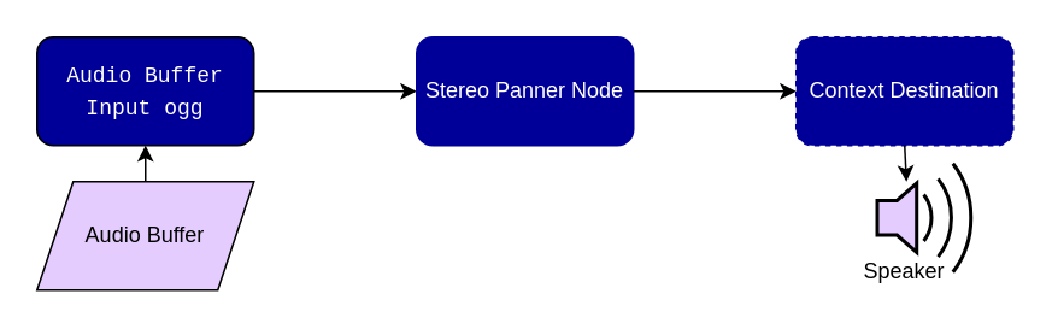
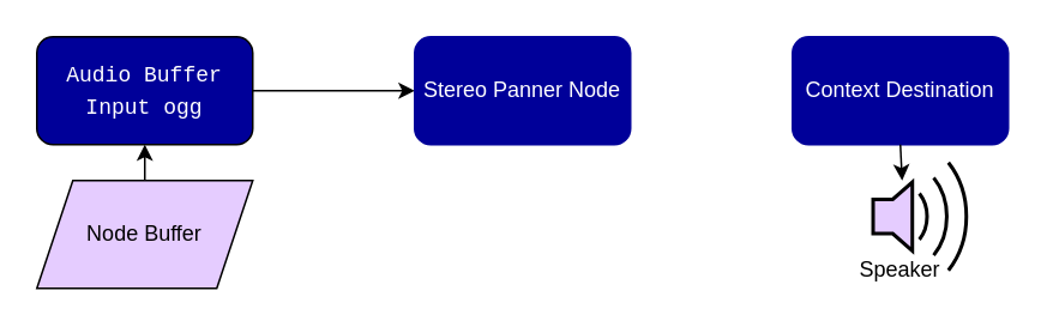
  <mxCell id="0" />
  <mxCell id="1" parent="0" />
  <mxCell id="2" value="&lt;div style=&quot;font-family: Menlo, Monaco, &amp;quot;Courier New&amp;quot;, monospace; line-height: 18px; white-space: pre;&quot;&gt;&lt;font style=&quot;background-color: rgb(0, 0, 153);&quot; color=&quot;#ffffff&quot;&gt;Audio Buffer&lt;/font&gt;&lt;/div&gt;&lt;div style=&quot;font-family: Menlo, Monaco, &amp;quot;Courier New&amp;quot;, monospace; line-height: 18px; white-space: pre;&quot;&gt;&lt;font style=&quot;background-color: rgb(0, 0, 153);&quot; color=&quot;#ffffff&quot;&gt;Input ogg&lt;/font&gt;&lt;/div&gt;" style="rounded=1;whiteSpace=wrap;html=1;fillColor=#000099;" parent="1" vertex="1"><mxGeometry x="20" y="20" width="120" height="60" as="geometry" /></mxCell>
- <mxCell id="3" value="&lt;span style=&quot;background-color: rgb(0, 0, 153);&quot;&gt;&lt;font color=&quot;#ffffff&quot;&gt;Context Destination&lt;/font&gt;&lt;/span&gt;" style="rounded=1;whiteSpace=wrap;html=1;fillColor=#000099;strokeColor=#000099;dashed=1;" parent="1" vertex="1"><mxGeometry x="440" y="20" width="120" height="60" as="geometry" /></mxCell>
+ <mxCell id="3" value="&lt;span style=&quot;background-color: rgb(0, 0, 153);&quot;&gt;&lt;font color=&quot;#ffffff&quot;&gt;Context Destination&lt;/font&gt;&lt;/span&gt;" style="rounded=1;whiteSpace=wrap;html=1;fillColor=#000099;strokeColor=#000099;" parent="1" vertex="1"><mxGeometry x="440" y="20" width="120" height="60" as="geometry" /></mxCell>
  <mxCell id="4" value="" style="endArrow=classic;html=1;rounded=0;exitX=1;exitY=0.5;exitDx=0;exitDy=0;" parent="1" source="2" edge="1"><mxGeometry width="50" height="50" relative="1" as="geometry"><mxPoint x="400" y="250" as="sourcePoint" /><mxPoint x="230" y="50" as="targetPoint" /></mxGeometry></mxCell>
  <mxCell id="5" value="" style="endArrow=classic;html=1;rounded=0;entryX=0.5;entryY=1;entryDx=0;entryDy=0;" parent="1" target="2" edge="1"><mxGeometry width="50" height="50" relative="1" as="geometry"><mxPoint x="80" y="100" as="sourcePoint" /><mxPoint x="670" y="190" as="targetPoint" /></mxGeometry></mxCell>
  <mxCell id="6" value="" style="html=1;verticalLabelPosition=bottom;align=center;labelBackgroundColor=#ffffff;verticalAlign=top;strokeWidth=2;strokeColor=#000000;shadow=0;dashed=0;shape=mxgraph.ios7.icons.volume_2;pointerEvents=1;fillColor=#E5CCFF;" parent="1" vertex="1"><mxGeometry x="484.85" y="90" width="55.15" height="60" as="geometry" /></mxCell>
  <mxCell id="7" value="" style="endArrow=classic;html=1;rounded=0;exitX=0.5;exitY=1;exitDx=0;exitDy=0;" parent="1" source="3" edge="1"><mxGeometry width="50" height="50" relative="1" as="geometry"><mxPoint x="500" y="90" as="sourcePoint" /><mxPoint x="501" y="100" as="targetPoint" /></mxGeometry></mxCell>
  <mxCell id="8" value="Speaker" style="text;html=1;align=center;verticalAlign=middle;whiteSpace=wrap;rounded=0;" parent="1" vertex="1"><mxGeometry x="470" y="140" width="60" height="20" as="geometry" /></mxCell>
- <mxCell id="9" value="Audio Buffer" style="shape=parallelogram;perimeter=parallelogramPerimeter;whiteSpace=wrap;html=1;fixedSize=1;fillColor=#E5CCFF;" parent="1" vertex="1"><mxGeometry x="20" y="100" width="120" height="60" as="geometry" /></mxCell>
+ <mxCell id="9" value="Node Buffer" style="shape=parallelogram;perimeter=parallelogramPerimeter;whiteSpace=wrap;html=1;fixedSize=1;fillColor=#E5CCFF;" parent="1" vertex="1"><mxGeometry x="20" y="100" width="120" height="60" as="geometry" /></mxCell>
  <mxCell id="10" value="&lt;span style=&quot;background-color: rgb(0, 0, 153);&quot;&gt;&lt;font color=&quot;#ffffff&quot;&gt;Stereo Panner Node&lt;/font&gt;&lt;/span&gt;" style="rounded=1;whiteSpace=wrap;html=1;fillColor=#000099;strokeColor=#000099;" vertex="1" parent="1"><mxGeometry x="230" y="20" width="120" height="60" as="geometry" /></mxCell>
- <mxCell id="11" value="" style="endArrow=classic;html=1;rounded=0;exitX=1;exitY=0.5;exitDx=0;exitDy=0;entryX=0;entryY=0.5;entryDx=0;entryDy=0;" edge="1" parent="1" source="10" target="3"><mxGeometry width="50" height="50" relative="1" as="geometry"><mxPoint x="300" y="480" as="sourcePoint" /><mxPoint x="350" y="430" as="targetPoint" /></mxGeometry></mxCell>
